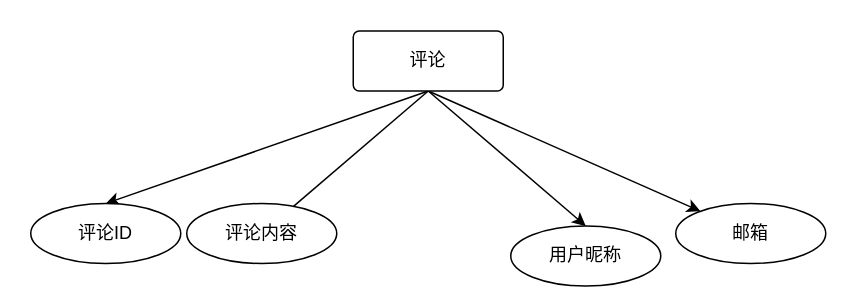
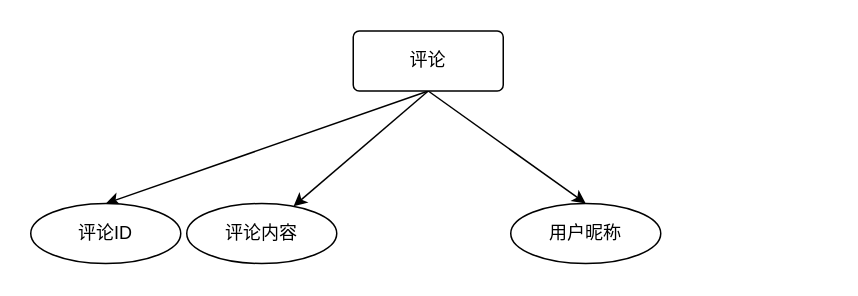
  <mxCell id="0" />
  <mxCell id="1" parent="0" />
  <mxCell id="2" style="rounded=0;orthogonalLoop=1;jettySize=auto;html=1;exitX=0.5;exitY=1;exitDx=0;exitDy=0;entryX=0.5;entryY=0;entryDx=0;entryDy=0;" edge="1" parent="1" source="6" target="7"><mxGeometry relative="1" as="geometry" /></mxCell>
- <mxCell id="3" style="rounded=0;orthogonalLoop=1;jettySize=auto;html=1;exitX=0.5;exitY=1;exitDx=0;exitDy=0;endArrow=none;" edge="1" parent="1" source="6" target="8"><mxGeometry relative="1" as="geometry" /></mxCell>
+ <mxCell id="3" style="rounded=0;orthogonalLoop=1;jettySize=auto;html=1;exitX=0.5;exitY=1;exitDx=0;exitDy=0;" edge="1" parent="1" source="6" target="8"><mxGeometry relative="1" as="geometry" /></mxCell>
  <mxCell id="4" style="rounded=0;orthogonalLoop=1;jettySize=auto;html=1;exitX=0.5;exitY=1;exitDx=0;exitDy=0;entryX=0.5;entryY=0;entryDx=0;entryDy=0;" edge="1" parent="1" source="6" target="9"><mxGeometry relative="1" as="geometry" /></mxCell>
- <mxCell id="5" style="rounded=0;orthogonalLoop=1;jettySize=auto;html=1;exitX=0.5;exitY=1;exitDx=0;exitDy=0;" edge="1" parent="1" source="6" target="10"><mxGeometry relative="1" as="geometry" /></mxCell>
  <mxCell id="6" value="评论" style="rounded=1;arcSize=10;whiteSpace=wrap;html=1;align=center;" vertex="1" parent="1"><mxGeometry x="235" y="20" width="100" height="40" as="geometry" /></mxCell>
  <mxCell id="7" value="评论ID" style="ellipse;whiteSpace=wrap;html=1;align=center;" vertex="1" parent="1"><mxGeometry x="20" y="135" width="100" height="40" as="geometry" /></mxCell>
  <mxCell id="8" value="评论内容" style="ellipse;whiteSpace=wrap;html=1;align=center;" vertex="1" parent="1"><mxGeometry x="124" y="135" width="100" height="40" as="geometry" /></mxCell>
- <mxCell id="9" value="用户昵称" style="ellipse;whiteSpace=wrap;html=1;align=center;" vertex="1" parent="1"><mxGeometry x="340" y="150" width="100" height="40" as="geometry" /></mxCell>
- <mxCell id="10" value="邮箱" style="ellipse;whiteSpace=wrap;html=1;align=center;" vertex="1" parent="1"><mxGeometry x="450" y="135" width="100" height="40" as="geometry" /></mxCell>
+ <mxCell id="9" value="用户昵称" style="ellipse;whiteSpace=wrap;html=1;align=center;" vertex="1" parent="1"><mxGeometry x="340" y="135" width="100" height="40" as="geometry" /></mxCell>
